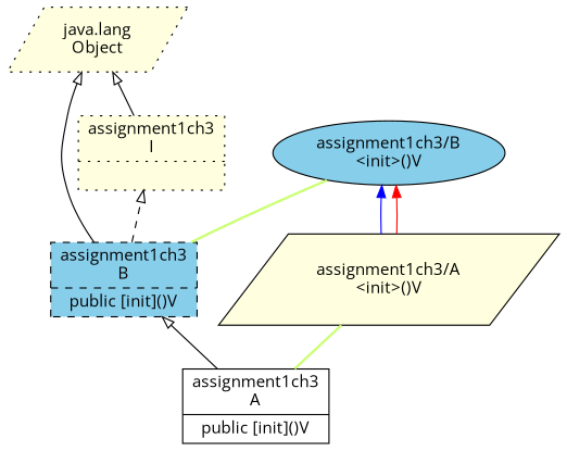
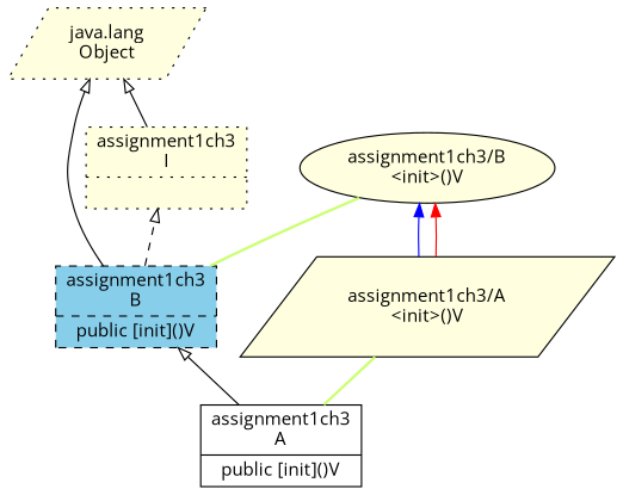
  digraph {
    rankdir=BT
    fontname="Open Sans"
    node [shape=record style="dotted,filled" fillcolor=lightyellow fontname="Open Sans"]
    edge [arrowhead=empty style=solid fontname="Open Sans"]
    n1 [height=0.75 label="java.lang\nObject" shape=parallelogram width=1.3056]
    n2 [height=0.86111 label="{assignment1ch3\nA|public [init]()V\n}" style="solid,filled" width=1.4722 fillcolor=white]
    n3 [height=0.86111 label="{assignment1ch3\nB|public [init]()V\n}" style="dashed,filled" width=1.4722 fillcolor=skyblue]
    n4 [height=0.52778 label="assignment1ch3/A\n<init>()V" shape=parallelogram style="filled," width=1.6944]
    n5 [height=0.86111 label="{assignment1ch3\nI|}" width=1.4722]
-   n6 [fillcolor=skyblue height=0.52778 label="assignment1ch3/B\n<init>()V" shape=ellipse style="filled," width=1.6667]
+   n6 [height=0.52778 label="assignment1ch3/B\n<init>()V" shape=ellipse style="filled," width=1.6667]
    n2 -> n3
    n2 -> n4 [arrowhead=none color=darkolivegreen1 style=bold]
    n3 -> n1
    n3 -> n5 [style=dashed]
    n3 -> n6 [arrowhead=none color=darkolivegreen1 style=bold]
    n4 -> n6 [color=blue arrowhead="" style=""]
    n4 -> n6 [color=red arrowhead="" style=""]
    n5 -> n1
  }
